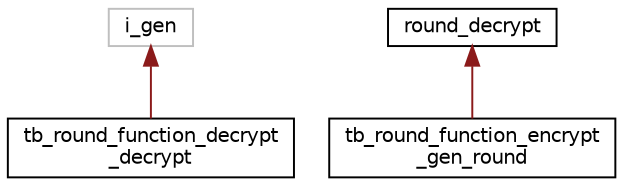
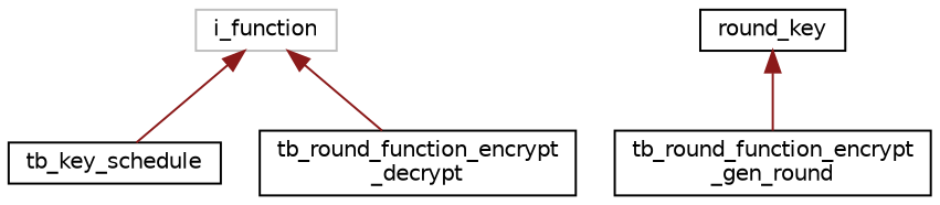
  digraph {
    rankdir=TB
    node [color=black fillcolor=white fontname=Helvetica fontsize=10 shape=record style=filled]
    edge [color=firebrick4 dir=back fontname=Helvetica fontsize=10 labelfontname=Helvetica labelfontsize=10 style=solid]
-   n1 [color=grey75 height=0.2 label=i_gen width=0.4]
-   n3 [height=0.2 label="tb_round_function_decrypt\l_decrypt" width=0.4]
-   n4 [height=0.2 label=round_decrypt width=0.4]
+   n1 [color=grey75 height=0.2 label=i_function width=0.4]
+   n2 [height=0.2 label=tb_key_schedule width=0.4]
+   n3 [height=0.2 label="tb_round_function_encrypt\l_decrypt" width=0.4]
+   n4 [height=0.2 label=round_key width=0.4]
    n5 [height=0.2 label="tb_round_function_encrypt\l_gen_round" width=0.4]
+   n1 -> n2
    n1 -> n3
    n4 -> n5
  }
